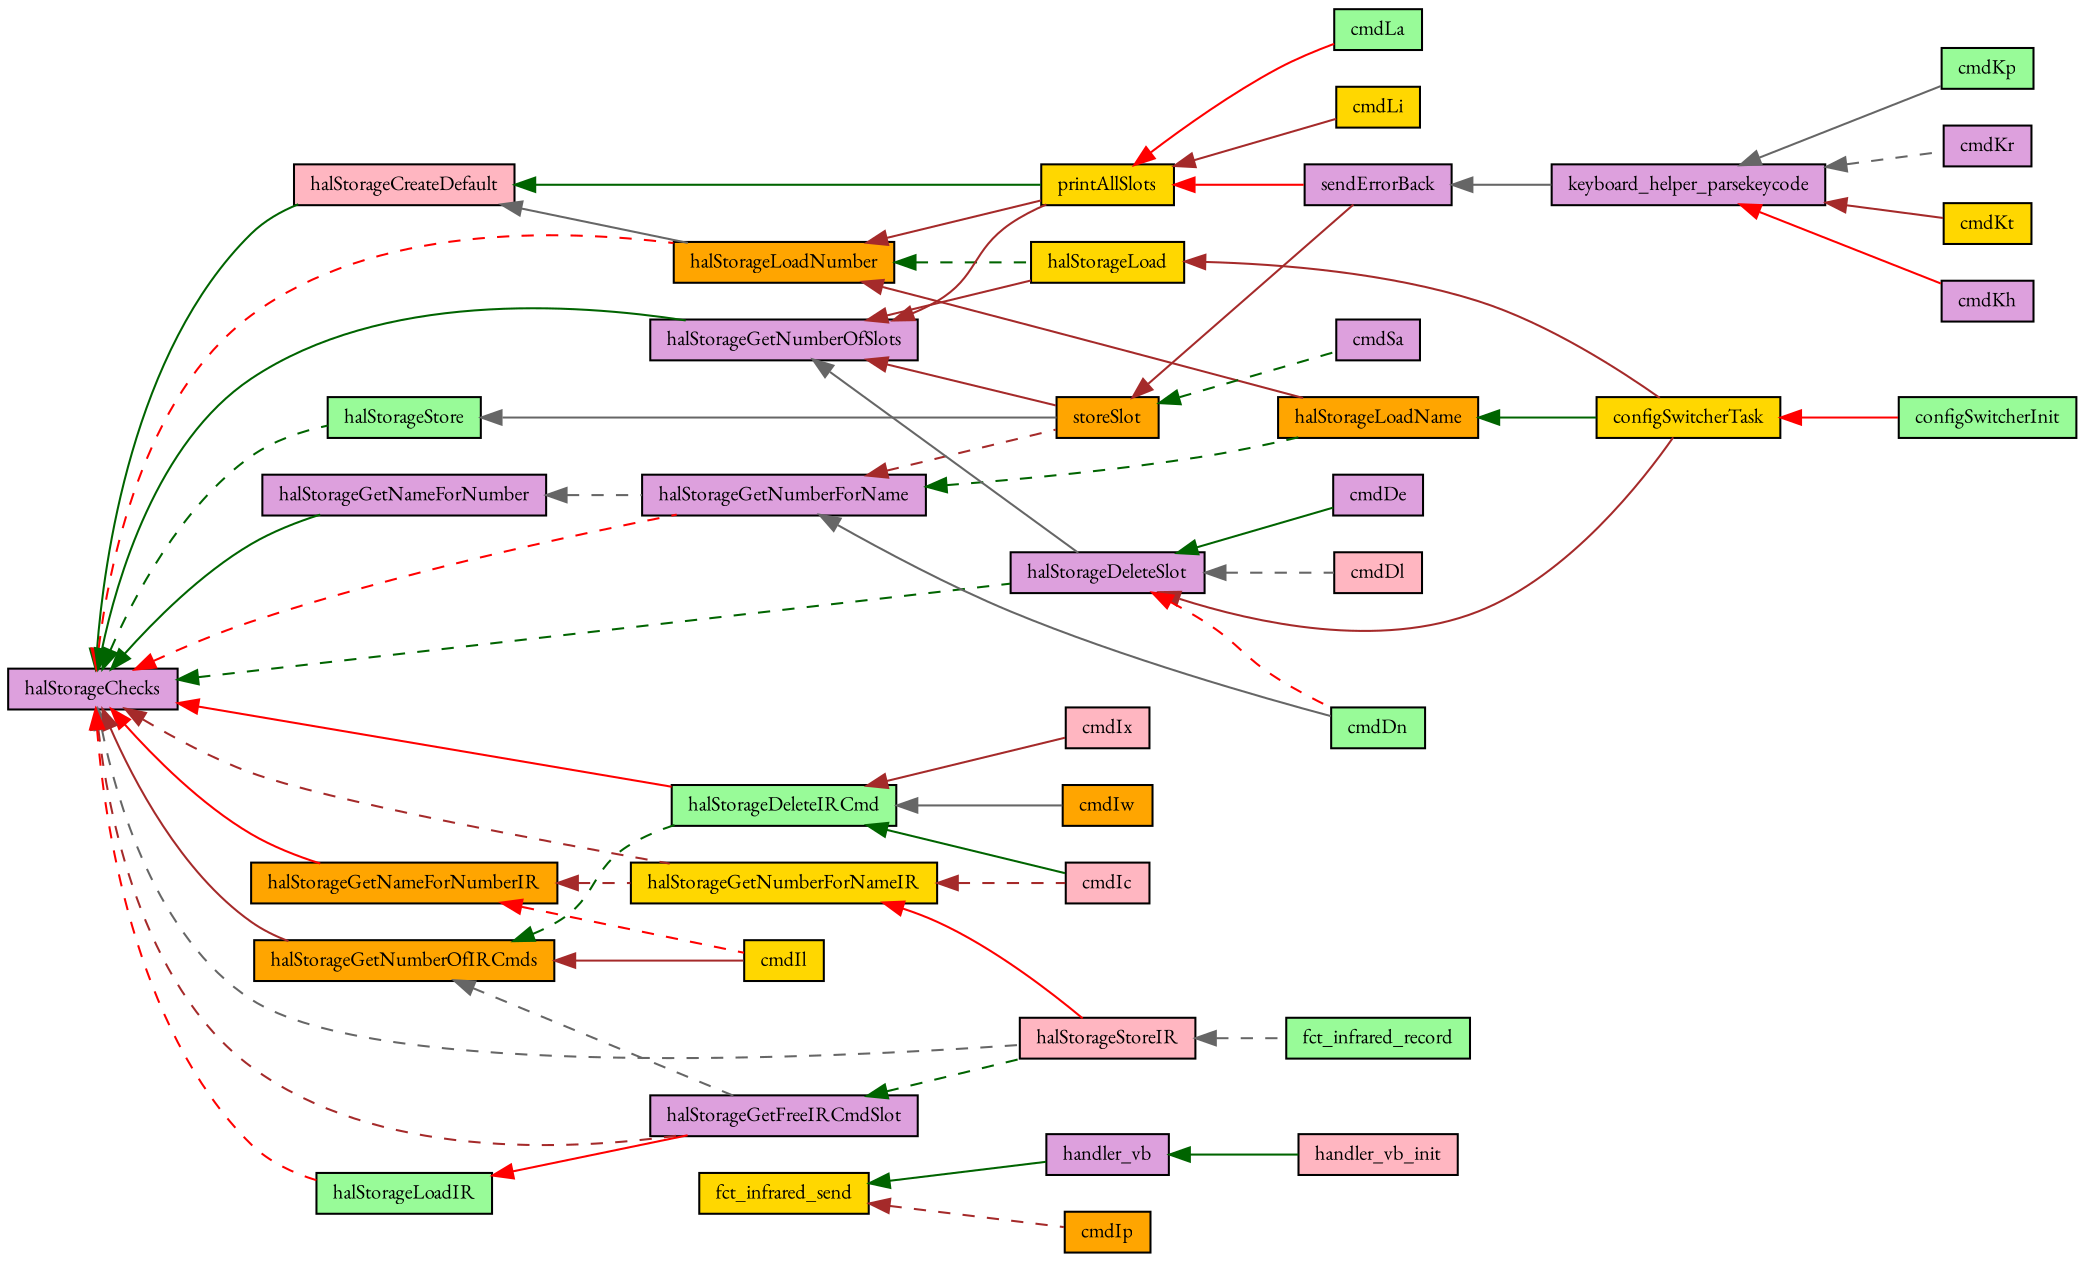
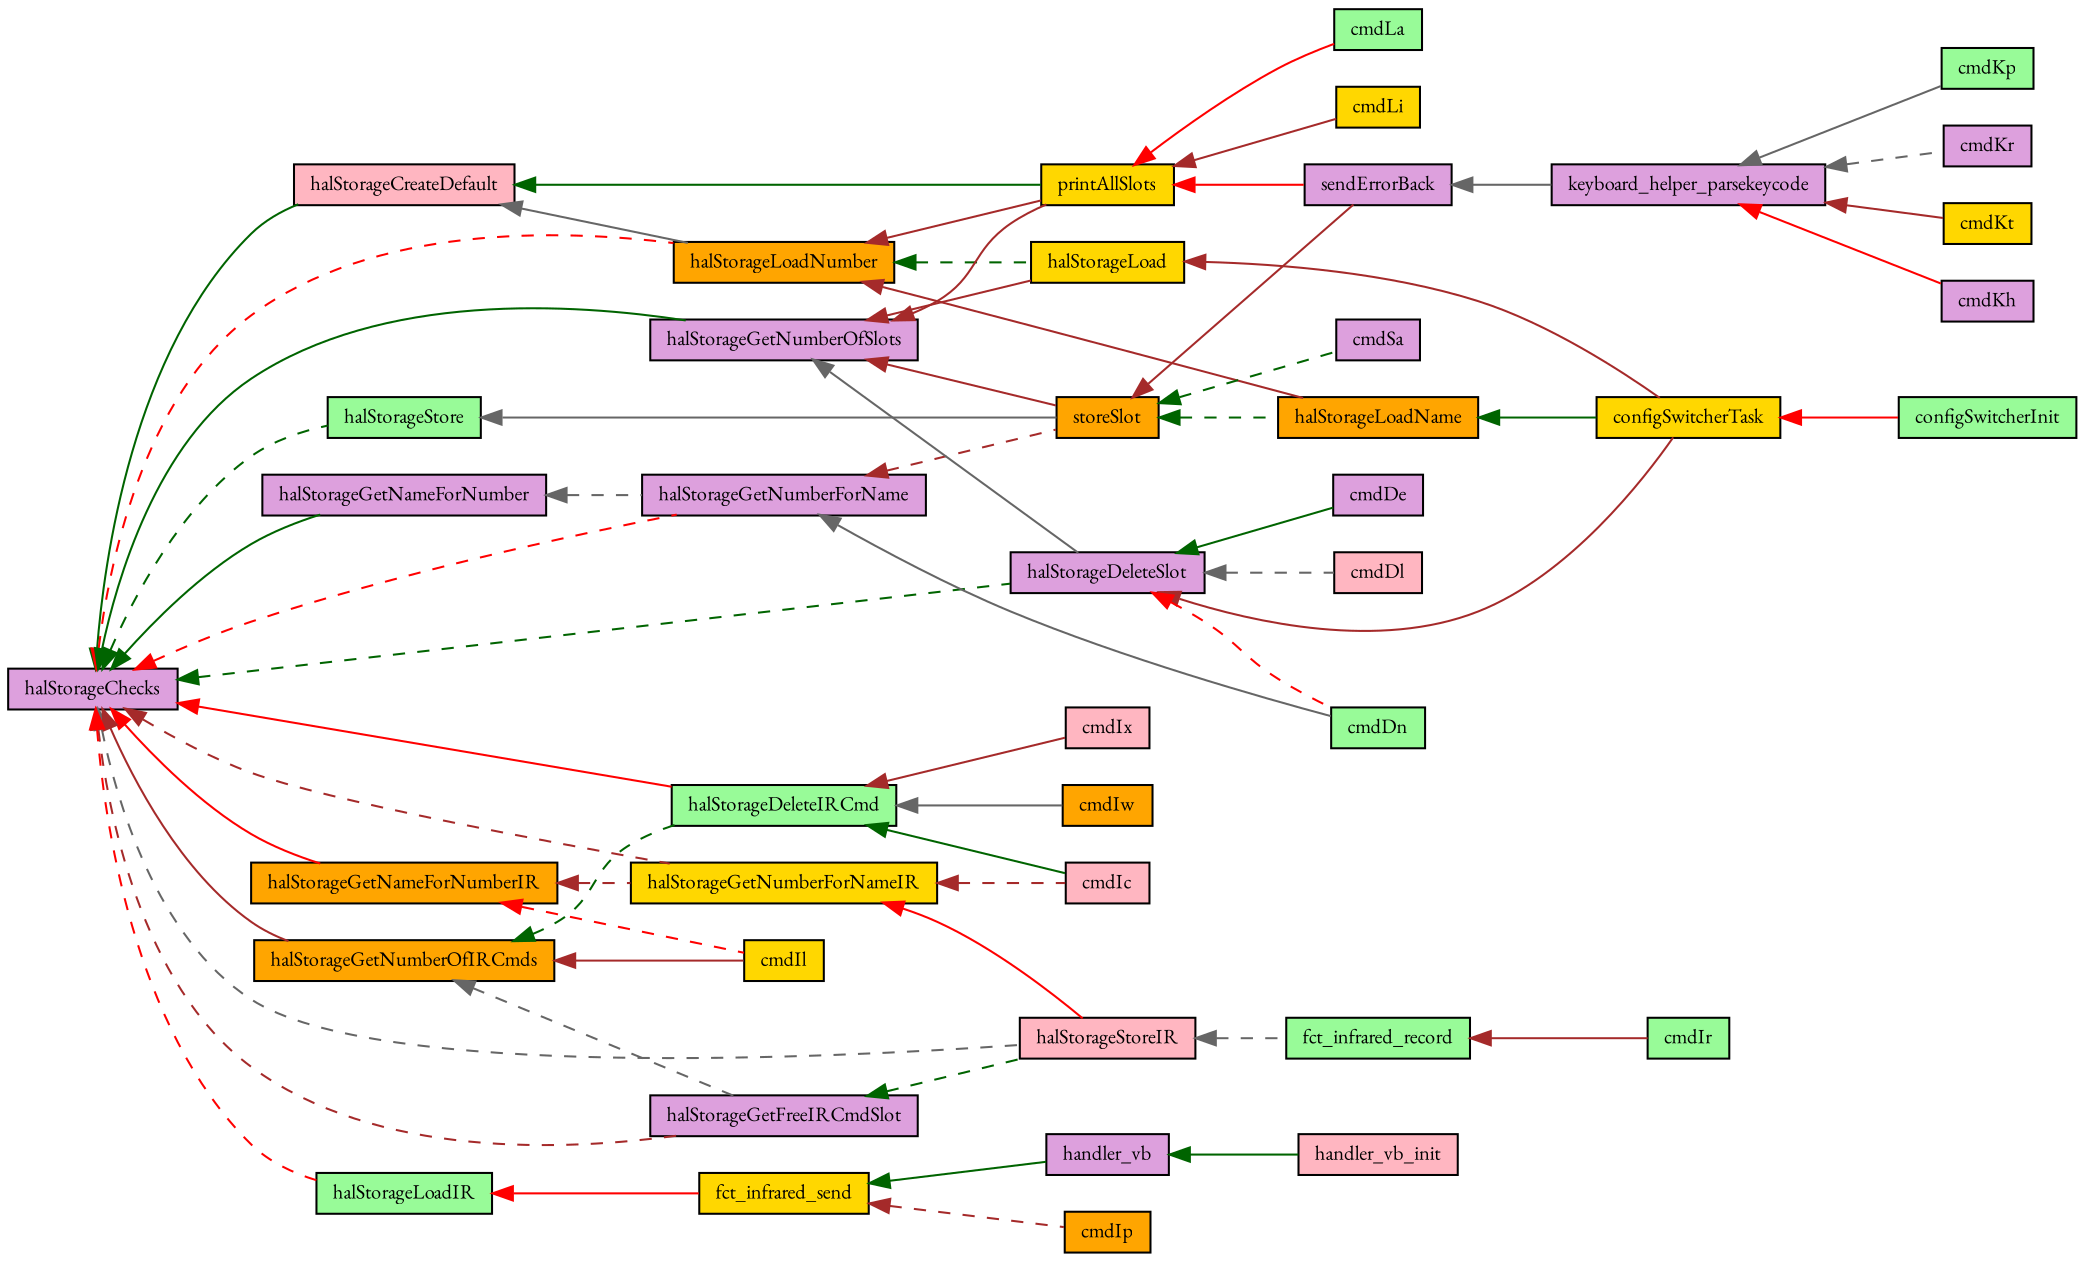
  digraph {
    fontname="EB Garamond"
    rankdir=LR
    node [color=black fillcolor=plum fontname="EB Garamond" fontsize=10 shape=record style=filled]
    edge [color=brown dir=back fontname="EB Garamond" fontsize=10 labelfontname=Helvetica labelfontsize=10 style=solid]
    n1 [fontcolor=black height=0.2 label=halStorageChecks width=0.4]
    n2 [fillcolor=lightpink height=0.2 label=halStorageCreateDefault width=0.4]
    n3 [fillcolor=orange height=0.2 label=halStorageLoadNumber width=0.4]
    n4 [fillcolor=palegreen height=0.2 label=halStorageDeleteIRCmd width=0.4]
    n5 [height=0.2 label=halStorageDeleteSlot width=0.4]
    n6 [height=0.2 label=halStorageGetFreeIRCmdSlot width=0.4]
    n7 [fillcolor=lightpink height=0.2 label=halStorageStoreIR width=0.4]
    n8 [height=0.2 label=halStorageGetNameForNumber width=0.4]
    n9 [height=0.2 label=halStorageGetNumberForName width=0.4]
    n10 [fillcolor=orange height=0.2 label=halStorageGetNameForNumberIR width=0.4]
    n11 [fillcolor=gold height=0.2 label=halStorageGetNumberForNameIR width=0.4]
    n12 [fillcolor=orange height=0.2 label=halStorageGetNumberOfIRCmds width=0.4]
    n13 [height=0.2 label=halStorageGetNumberOfSlots width=0.4]
    n14 [fillcolor=palegreen height=0.2 label=halStorageLoadIR width=0.4]
    n15 [fillcolor=palegreen height=0.2 label=halStorageStore width=0.4]
    n16 [fillcolor=gold height=0.2 label=printAllSlots width=0.4]
    n17 [fillcolor=gold height=0.2 label=halStorageLoad width=0.4]
    n18 [fillcolor=orange height=0.2 label=halStorageLoadName width=0.4]
    n19 [fillcolor=lightpink height=0.2 label=cmdIc width=0.4]
    n20 [fillcolor=orange height=0.2 label=cmdIw width=0.4]
    n21 [fillcolor=lightpink height=0.2 label=cmdIx width=0.4]
    n22 [fillcolor=gold height=0.2 label=configSwitcherTask width=0.4]
    n23 [height=0.2 label=cmdDe width=0.4]
    n24 [fillcolor=lightpink height=0.2 label=cmdDl width=0.4]
    n25 [fillcolor=palegreen height=0.2 label=cmdDn width=0.4]
    n26 [fillcolor=palegreen height=0.2 label=fct_infrared_record width=0.4]
    n27 [fillcolor=orange height=0.2 label=storeSlot width=0.4]
    n28 [fillcolor=gold height=0.2 label=cmdIl width=0.4]
    n29 [fillcolor=gold height=0.2 label=fct_infrared_send width=0.4]
    n30 [fillcolor=palegreen height=0.2 label=cmdLa width=0.4]
    n31 [fillcolor=gold height=0.2 label=cmdLi width=0.4]
    n32 [height=0.2 label=sendErrorBack width=0.4]
    n33 [height=0.2 label=keyboard_helper_parsekeycode width=0.4]
    n34 [height=0.2 label=cmdKh width=0.4]
    n35 [fillcolor=palegreen height=0.2 label=cmdKp width=0.4]
    n36 [height=0.2 label=cmdKr width=0.4]
    n37 [fillcolor=gold height=0.2 label=cmdKt width=0.4]
    n38 [fillcolor=palegreen height=0.2 label=configSwitcherInit width=0.4]
+   n39 [fillcolor=palegreen height=0.2 label=cmdIr width=0.4]
    n40 [height=0.2 label=cmdSa width=0.4]
    n41 [fillcolor=orange height=0.2 label=cmdIp width=0.4]
    n42 [height=0.2 label=handler_vb width=0.4]
    n43 [fillcolor=lightpink height=0.2 label=handler_vb_init width=0.4]
    n1 -> n2 [color=darkgreen]
    n1 -> n3 [color=red style=dashed]
    n1 -> n4 [color=red]
    n1 -> n5 [color=darkgreen style=dashed]
    n1 -> n6 [style=dashed]
    n1 -> n7 [color=gray40 style=dashed]
    n1 -> n8 [color=darkgreen]
    n1 -> n9 [color=red style=dashed]
    n1 -> n10 [color=red]
    n1 -> n11 [style=dashed]
    n1 -> n12
    n1 -> n13 [color=darkgreen]
    n1 -> n14 [color=red style=dashed]
    n1 -> n15 [color=darkgreen style=dashed]
    n2 -> n3 [color=gray40]
    n2 -> n16 [color=darkgreen]
    n3 -> n16
    n3 -> n17 [color=darkgreen style=dashed]
    n3 -> n18
    n4 -> n19 [color=darkgreen]
    n4 -> n20 [color=gray40]
    n4 -> n21
    n5 -> n22
    n5 -> n23 [color=darkgreen]
    n5 -> n24 [color=gray40 style=dashed]
    n5 -> n25 [color=red style=dashed]
    n6 -> n7 [color=darkgreen style=dashed]
    n7 -> n26 [color=gray40 style=dashed]
    n8 -> n9 [color=gray40 style=dashed]
-   n9 -> n18 [color=darkgreen style=dashed]
+   n27 -> n18 [color=darkgreen style=dashed]
    n9 -> n25 [color=gray40]
    n9 -> n27 [style=dashed]
    n10 -> n11 [style=dashed]
    n10 -> n28 [color=red style=dashed]
    n11 -> n7 [color=red]
    n11 -> n19 [style=dashed]
    n12 -> n4 [color=darkgreen style=dashed]
    n12 -> n6 [color=gray40 style=dashed]
    n12 -> n28
    n13 -> n5 [color=gray40]
    n13 -> n16
    n13 -> n17
    n13 -> n27
-   n14 -> n6 [color=red]
+   n14 -> n29 [color=red]
    n15 -> n27 [color=gray40]
    n16 -> n30 [color=red]
    n16 -> n31
    n16 -> n32 [color=red]
    n17 -> n22
    n18 -> n22 [color=darkgreen]
    n22 -> n38 [color=red]
+   n26 -> n39
    n27 -> n32
    n27 -> n40 [color=darkgreen style=dashed]
    n29 -> n41 [style=dashed]
    n29 -> n42 [color=darkgreen]
    n32 -> n33 [color=gray40]
    n33 -> n34 [color=red]
    n33 -> n35 [color=gray40]
    n33 -> n36 [color=gray40 style=dashed]
    n33 -> n37
    n42 -> n43 [color=darkgreen]
  }
